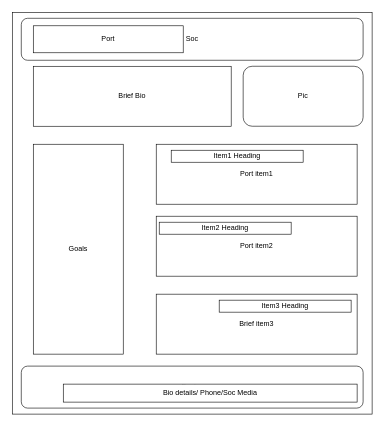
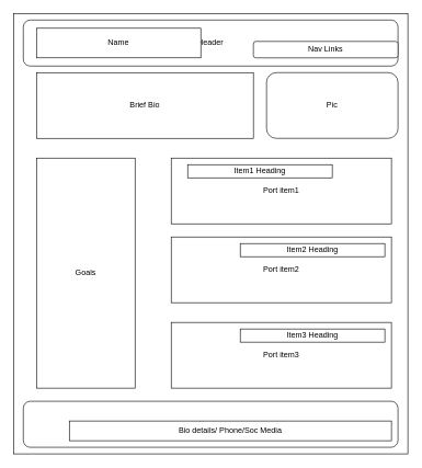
  <mxCell id="0" />
  <mxCell id="1" parent="0" />
  <mxCell id="2" value="" style="rounded=0;whiteSpace=wrap;html=1;" parent="1" vertex="1"><mxGeometry x="20" y="20" width="600" height="670" as="geometry" /></mxCell>
- <mxCell id="3" value="&lt;div style=&quot;&quot;&gt;&lt;span style=&quot;background-color: initial;&quot;&gt;Soc&lt;/span&gt;&lt;/div&gt;" style="rounded=1;whiteSpace=wrap;html=1;align=center;" parent="1" vertex="1"><mxGeometry x="35" y="30" width="570" height="70" as="geometry" /></mxCell>
- <mxCell id="4" value="Port" style="rounded=0;whiteSpace=wrap;html=1;" parent="1" vertex="1"><mxGeometry x="55" y="42.5" width="250" height="45" as="geometry" /></mxCell>
+ <mxCell id="3" value="&lt;div style=&quot;&quot;&gt;&lt;span style=&quot;background-color: initial;&quot;&gt;Header&lt;/span&gt;&lt;/div&gt;" style="rounded=1;whiteSpace=wrap;html=1;align=center;" parent="1" vertex="1"><mxGeometry x="35" y="30" width="570" height="70" as="geometry" /></mxCell>
+ <mxCell id="4" value="Name" style="rounded=0;whiteSpace=wrap;html=1;" parent="1" vertex="1"><mxGeometry x="55" y="42.5" width="250" height="45" as="geometry" /></mxCell>
+ <mxCell id="5" value="Nav Links" style="rounded=1;whiteSpace=wrap;html=1;" parent="1" vertex="1"><mxGeometry x="385" y="62.5" width="220" height="25" as="geometry" /></mxCell>
  <mxCell id="6" value="&lt;div style=&quot;&quot;&gt;&lt;span style=&quot;background-color: initial;&quot;&gt;Footer&lt;/span&gt;&lt;/div&gt;" style="rounded=1;whiteSpace=wrap;html=1;align=center;" parent="1" vertex="1"><mxGeometry x="35" y="610" width="570" height="70" as="geometry" /></mxCell>
  <mxCell id="7" value="Bio details/ Phone/Soc Media" style="rounded=0;whiteSpace=wrap;html=1;" parent="1" vertex="1"><mxGeometry x="105" y="640" width="490" height="30" as="geometry" /></mxCell>
  <mxCell id="8" value="Brief Bio" style="rounded=0;whiteSpace=wrap;html=1;" parent="1" vertex="1"><mxGeometry x="55" y="110" width="330" height="100" as="geometry" /></mxCell>
  <mxCell id="9" value="Pic" style="rounded=1;whiteSpace=wrap;html=1;" parent="1" vertex="1"><mxGeometry x="405" y="110" width="200" height="100" as="geometry" /></mxCell>
  <mxCell id="10" value="Goals" style="rounded=0;whiteSpace=wrap;html=1;" parent="1" vertex="1"><mxGeometry x="55" y="240" width="150" height="350" as="geometry" /></mxCell>
  <mxCell id="11" value="Port item1" style="rounded=0;whiteSpace=wrap;html=1;" parent="1" vertex="1"><mxGeometry x="260" y="240" width="335" height="100" as="geometry" /></mxCell>
  <mxCell id="12" value="Port item2" style="rounded=0;whiteSpace=wrap;html=1;" parent="1" vertex="1"><mxGeometry x="260" y="360" width="335" height="100" as="geometry" /></mxCell>
- <mxCell id="13" value="Brief item3" style="rounded=0;whiteSpace=wrap;html=1;" parent="1" vertex="1"><mxGeometry x="260" y="490" width="335" height="100" as="geometry" /></mxCell>
- <mxCell id="14" value="Item2 Heading" style="rounded=0;whiteSpace=wrap;html=1;" parent="1" vertex="1"><mxGeometry x="265" y="370" width="220" height="20" as="geometry" /></mxCell>
+ <mxCell id="13" value="Port item3" style="rounded=0;whiteSpace=wrap;html=1;" parent="1" vertex="1"><mxGeometry x="260" y="490" width="335" height="100" as="geometry" /></mxCell>
+ <mxCell id="14" value="Item2 Heading" style="rounded=0;whiteSpace=wrap;html=1;" parent="1" vertex="1"><mxGeometry x="365" y="370" width="220" height="20" as="geometry" /></mxCell>
  <mxCell id="15" value="Item1 Heading" style="rounded=0;whiteSpace=wrap;html=1;" parent="1" vertex="1"><mxGeometry x="285" y="250" width="220" height="20" as="geometry" /></mxCell>
  <mxCell id="16" value="Item3 Heading" style="rounded=0;whiteSpace=wrap;html=1;" parent="1" vertex="1"><mxGeometry x="365" y="500" width="220" height="20" as="geometry" /></mxCell>
